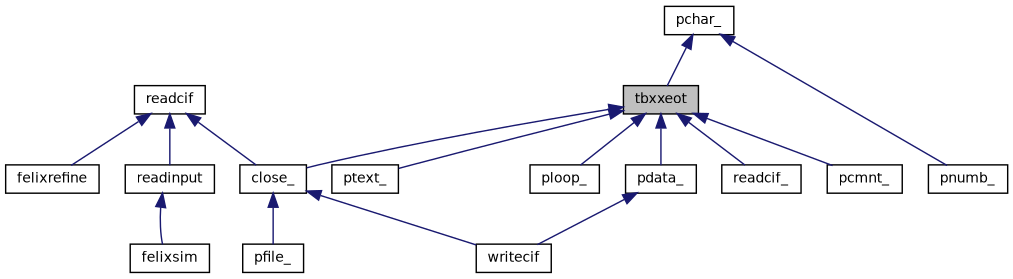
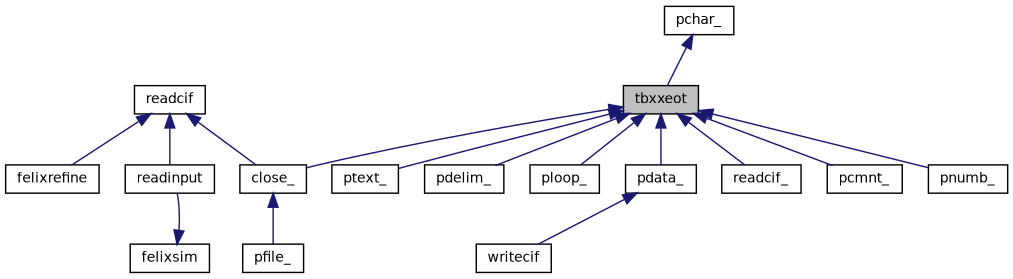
  digraph {
    rankdir=TB
    node [color=black fillcolor=white fontname=Helvetica fontsize=10 shape=record style=filled]
    edge [color=midnightblue dir=back fontname=Helvetica fontsize=10 labelfontname=Helvetica labelfontsize=10 style=solid]
    n1 [fillcolor=grey75 fontcolor=black height=0.2 label=tbxxeot width=0.4]
    n2 [height=0.2 label=pdata_ width=0.4]
    n3 [height=0.2 label=pnumb_ width=0.4]
    n4 [height=0.2 label=readcif_ width=0.4]
    n5 [height=0.2 label=pcmnt_ width=0.4]
    n6 [height=0.2 label=ptext_ width=0.4]
+   n7 [height=0.2 label=pdelim_ width=0.4]
    n8 [height=0.2 label=ploop_ width=0.4]
    n9 [height=0.2 label=close_ width=0.4]
    n10 [height=0.2 label=writecif width=0.4]
    n11 [height=0.2 label=pchar_ width=0.4]
    n12 [height=0.2 label=pfile_ width=0.4]
    n13 [height=0.2 label=readcif width=0.4]
    n14 [height=0.2 label=felixrefine width=0.4]
    n15 [height=0.2 label=readinput width=0.4]
    n16 [height=0.2 label=felixsim width=0.4]
    n1 -> n2
-   n11 -> n3
+   n1 -> n3
    n1 -> n4
    n1 -> n5
    n1 -> n6
+   n1 -> n7
    n1 -> n8
    n1 -> n9
    n2 -> n10
-   n9 -> n10
    n9 -> n12
    n11 -> n1
    n13 -> n9
    n13 -> n14
    n13 -> n15
-   n15 -> n16
+   n16 -> n15
  }
